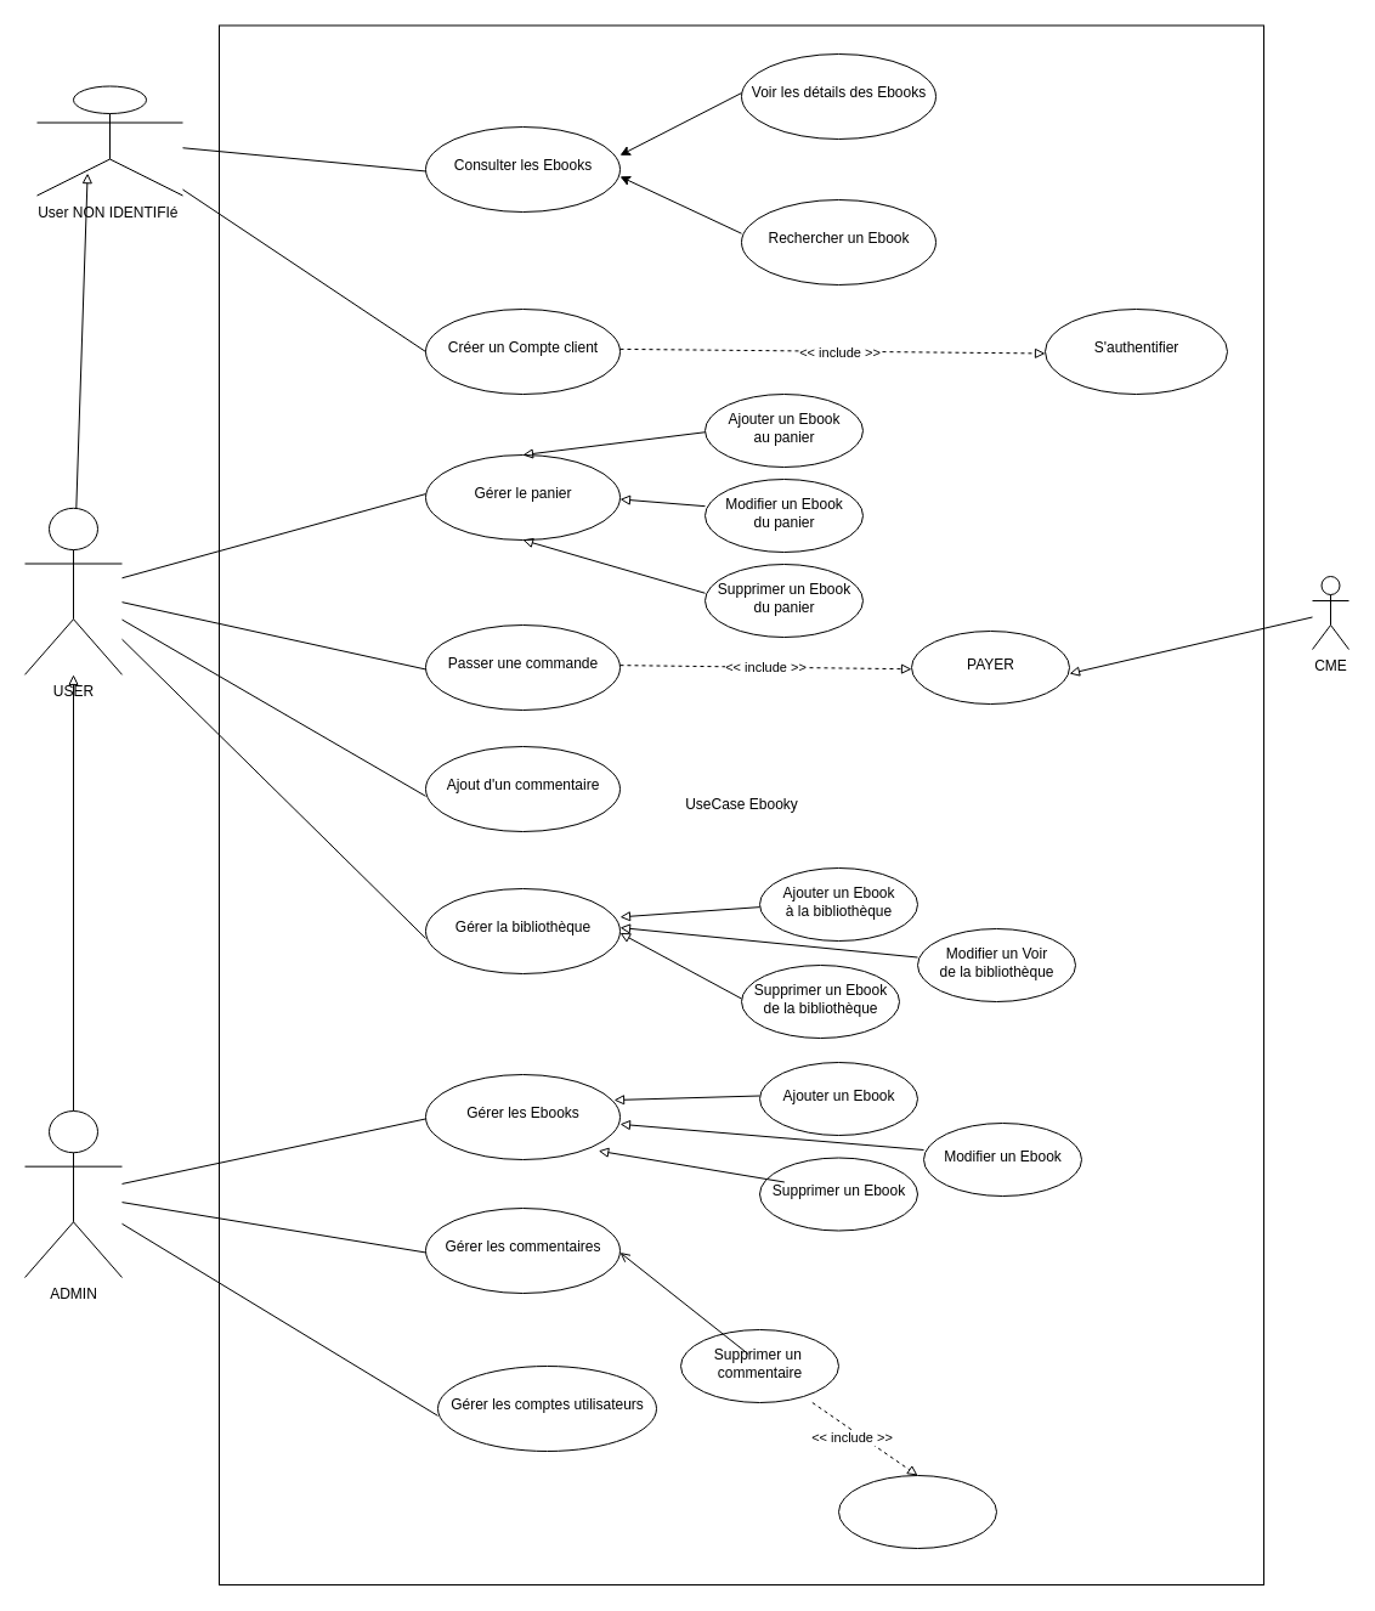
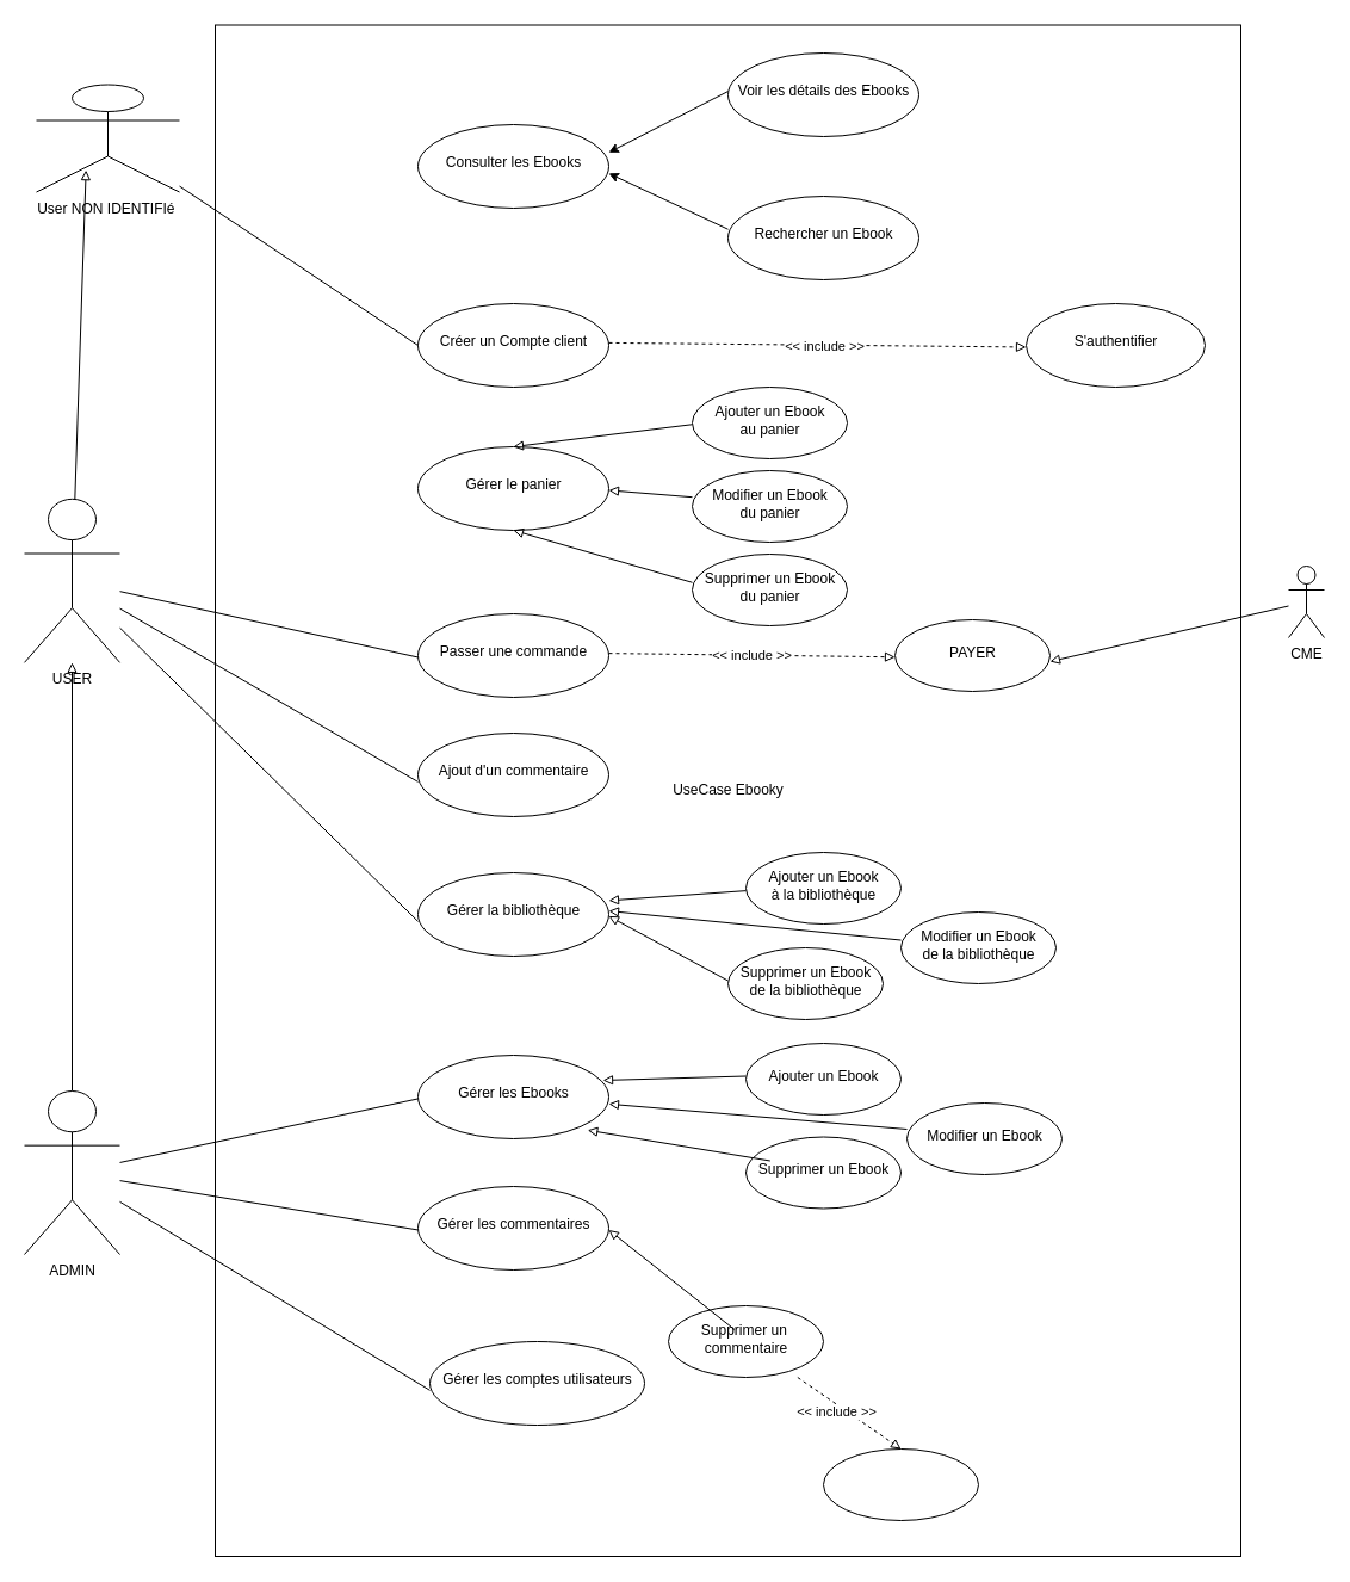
  <mxCell id="0" />
  <mxCell id="1" parent="0" />
  <mxCell id="2" value="UseCase Ebooky" style="html=1;" vertex="1" parent="1"><mxGeometry x="180" y="20.5" width="860" height="1283.5" as="geometry" /></mxCell>
  <mxCell id="3" style="edgeStyle=none;html=1;entryX=0;entryY=0.75;entryDx=0;entryDy=0;startArrow=none;startFill=0;endArrow=none;endFill=0;" edge="1" parent="1" source="7" target="50"><mxGeometry relative="1" as="geometry" /></mxCell>
  <mxCell id="4" style="edgeStyle=none;html=1;entryX=0;entryY=0.75;entryDx=0;entryDy=0;startArrow=none;startFill=0;endArrow=none;endFill=0;" edge="1" parent="1" source="7" target="52"><mxGeometry relative="1" as="geometry" /></mxCell>
  <mxCell id="5" style="edgeStyle=none;html=1;entryX=0;entryY=1;entryDx=0;entryDy=0;startArrow=none;startFill=0;endArrow=none;endFill=0;" edge="1" parent="1" source="7" target="54"><mxGeometry relative="1" as="geometry" /></mxCell>
  <mxCell id="6" style="edgeStyle=none;html=1;startArrow=none;startFill=0;endArrow=block;endFill=0;" edge="1" parent="1" source="7" target="48"><mxGeometry relative="1" as="geometry" /></mxCell>
  <mxCell id="7" value="ADMIN" style="shape=umlActor;verticalLabelPosition=bottom;verticalAlign=top;html=1;" vertex="1" parent="1"><mxGeometry x="20" y="914" width="80" height="137" as="geometry" /></mxCell>
  <mxCell id="8" value="" style="shape=ellipse;container=1;horizontal=1;horizontalStack=0;resizeParent=1;resizeParentMax=0;resizeLast=0;html=1;dashed=0;collapsible=0;" vertex="1" parent="1"><mxGeometry x="350" y="104" width="160" height="70" as="geometry" /></mxCell>
  <mxCell id="9" value="Consulter les Ebooks" style="text;html=1;align=center;verticalAlign=middle;rotatable=0;fillColor=none;strokeColor=none;" vertex="1" parent="8"><mxGeometry y="23.333" width="160" height="17.5" as="geometry" /></mxCell>
  <mxCell id="10" value="" style="shape=ellipse;container=1;horizontal=1;horizontalStack=0;resizeParent=1;resizeParentMax=0;resizeLast=0;html=1;dashed=0;collapsible=0;" vertex="1" parent="1"><mxGeometry x="610" y="44" width="160" height="70" as="geometry" /></mxCell>
  <mxCell id="11" value="Voir les détails des Ebooks" style="text;html=1;align=center;verticalAlign=middle;rotatable=0;fillColor=none;strokeColor=none;" vertex="1" parent="10"><mxGeometry y="23.333" width="160" height="17.5" as="geometry" /></mxCell>
  <mxCell id="12" value="" style="shape=ellipse;container=1;horizontal=1;horizontalStack=0;resizeParent=1;resizeParentMax=0;resizeLast=0;html=1;dashed=0;collapsible=0;" vertex="1" parent="1"><mxGeometry x="610" y="164" width="160" height="70" as="geometry" /></mxCell>
  <mxCell id="13" value="Rechercher un Ebook" style="text;html=1;align=center;verticalAlign=middle;rotatable=0;fillColor=none;strokeColor=none;" vertex="1" parent="12"><mxGeometry y="23.333" width="160" height="17.5" as="geometry" /></mxCell>
  <mxCell id="14" value="" style="shape=ellipse;container=1;horizontal=1;horizontalStack=0;resizeParent=1;resizeParentMax=0;resizeLast=0;html=1;dashed=0;collapsible=0;" vertex="1" parent="1"><mxGeometry x="350" y="254" width="160" height="70" as="geometry" /></mxCell>
  <mxCell id="15" value="Créer un Compte client" style="text;html=1;align=center;verticalAlign=middle;rotatable=0;fillColor=none;strokeColor=none;" vertex="1" parent="14"><mxGeometry y="23.333" width="160" height="17.5" as="geometry" /></mxCell>
  <mxCell id="16" value="" style="shape=ellipse;container=1;horizontal=1;horizontalStack=0;resizeParent=1;resizeParentMax=0;resizeLast=0;html=1;dashed=0;collapsible=0;" vertex="1" parent="1"><mxGeometry x="350" y="374" width="160" height="70" as="geometry" /></mxCell>
  <mxCell id="17" value="Gérer le panier" style="text;html=1;align=center;verticalAlign=middle;rotatable=0;fillColor=none;strokeColor=none;" vertex="1" parent="16"><mxGeometry y="23.333" width="160" height="17.5" as="geometry" /></mxCell>
  <mxCell id="18" value="" style="shape=ellipse;container=1;horizontal=1;horizontalStack=0;resizeParent=1;resizeParentMax=0;resizeLast=0;html=1;dashed=0;collapsible=0;" vertex="1" parent="1"><mxGeometry x="350" y="731" width="160" height="70" as="geometry" /></mxCell>
  <mxCell id="19" value="Gérer la bibliothèque" style="text;html=1;align=center;verticalAlign=middle;rotatable=0;fillColor=none;strokeColor=none;" vertex="1" parent="18"><mxGeometry y="23.333" width="160" height="17.5" as="geometry" /></mxCell>
  <mxCell id="20" value="" style="shape=ellipse;container=1;horizontal=1;horizontalStack=0;resizeParent=1;resizeParentMax=0;resizeLast=0;html=1;dashed=0;collapsible=0;" vertex="1" parent="1"><mxGeometry x="625" y="714" width="130" height="60" as="geometry" /></mxCell>
  <mxCell id="21" value="Ajouter un Ebook &lt;br&gt;à la bibliothèque" style="text;html=1;align=center;verticalAlign=middle;rotatable=0;fillColor=none;strokeColor=none;" vertex="1" parent="20"><mxGeometry y="20.0" width="130" height="15" as="geometry" /></mxCell>
  <mxCell id="22" style="edgeStyle=none;html=1;entryX=1;entryY=0.5;entryDx=0;entryDy=0;startArrow=none;startFill=0;endArrow=block;endFill=0;" edge="1" parent="1" source="23" target="19"><mxGeometry relative="1" as="geometry" /></mxCell>
  <mxCell id="23" value="" style="shape=ellipse;container=1;horizontal=1;horizontalStack=0;resizeParent=1;resizeParentMax=0;resizeLast=0;html=1;dashed=0;collapsible=0;" vertex="1" parent="1"><mxGeometry x="755" y="764" width="130" height="60" as="geometry" /></mxCell>
- <mxCell id="24" value="Modifier un Voir &lt;br&gt;de la bibliothèque" style="text;html=1;align=center;verticalAlign=middle;rotatable=0;fillColor=none;strokeColor=none;" vertex="1" parent="23"><mxGeometry y="20.0" width="130" height="15" as="geometry" /></mxCell>
+ <mxCell id="24" value="Modifier un Ebook &lt;br&gt;de la bibliothèque" style="text;html=1;align=center;verticalAlign=middle;rotatable=0;fillColor=none;strokeColor=none;" vertex="1" parent="23"><mxGeometry y="20.0" width="130" height="15" as="geometry" /></mxCell>
  <mxCell id="25" value="" style="shape=ellipse;container=1;horizontal=1;horizontalStack=0;resizeParent=1;resizeParentMax=0;resizeLast=0;html=1;dashed=0;collapsible=0;" vertex="1" parent="1"><mxGeometry x="610" y="794" width="130" height="60" as="geometry" /></mxCell>
  <mxCell id="26" value="Supprimer un Ebook &lt;br&gt;de la bibliothèque" style="text;html=1;align=center;verticalAlign=middle;rotatable=0;fillColor=none;strokeColor=none;" vertex="1" parent="25"><mxGeometry y="20.0" width="130" height="15" as="geometry" /></mxCell>
  <mxCell id="27" value="" style="shape=ellipse;container=1;horizontal=1;horizontalStack=0;resizeParent=1;resizeParentMax=0;resizeLast=0;html=1;dashed=0;collapsible=0;" vertex="1" parent="1"><mxGeometry x="580" y="324" width="130" height="60" as="geometry" /></mxCell>
  <mxCell id="28" value="Ajouter un Ebook &lt;br&gt;au panier" style="text;html=1;align=center;verticalAlign=middle;rotatable=0;fillColor=none;strokeColor=none;" vertex="1" parent="27"><mxGeometry y="20.0" width="130" height="15" as="geometry" /></mxCell>
  <mxCell id="29" value="" style="shape=ellipse;container=1;horizontal=1;horizontalStack=0;resizeParent=1;resizeParentMax=0;resizeLast=0;html=1;dashed=0;collapsible=0;" vertex="1" parent="1"><mxGeometry x="580" y="394" width="130" height="60" as="geometry" /></mxCell>
  <mxCell id="30" value="Modifier un Ebook &lt;br&gt;du panier" style="text;html=1;align=center;verticalAlign=middle;rotatable=0;fillColor=none;strokeColor=none;" vertex="1" parent="29"><mxGeometry y="20.0" width="130" height="15" as="geometry" /></mxCell>
  <mxCell id="31" value="" style="shape=ellipse;container=1;horizontal=1;horizontalStack=0;resizeParent=1;resizeParentMax=0;resizeLast=0;html=1;dashed=0;collapsible=0;" vertex="1" parent="1"><mxGeometry x="580" y="464" width="130" height="60" as="geometry" /></mxCell>
  <mxCell id="32" value="Supprimer un Ebook &lt;br&gt;du panier" style="text;html=1;align=center;verticalAlign=middle;rotatable=0;fillColor=none;strokeColor=none;" vertex="1" parent="31"><mxGeometry y="20.0" width="130" height="15" as="geometry" /></mxCell>
  <mxCell id="33" value="" style="shape=ellipse;container=1;horizontal=1;horizontalStack=0;resizeParent=1;resizeParentMax=0;resizeLast=0;html=1;dashed=0;collapsible=0;" vertex="1" parent="1"><mxGeometry x="350" y="514" width="160" height="70" as="geometry" /></mxCell>
  <mxCell id="34" value="Passer une commande" style="text;html=1;align=center;verticalAlign=middle;rotatable=0;fillColor=none;strokeColor=none;" vertex="1" parent="33"><mxGeometry y="23.333" width="160" height="17.5" as="geometry" /></mxCell>
  <mxCell id="35" value="" style="shape=ellipse;container=1;horizontal=1;horizontalStack=0;resizeParent=1;resizeParentMax=0;resizeLast=0;html=1;dashed=0;collapsible=0;" vertex="1" parent="1"><mxGeometry x="860" y="254" width="150" height="70" as="geometry" /></mxCell>
  <mxCell id="36" value="S'authentifier" style="text;html=1;align=center;verticalAlign=middle;rotatable=0;fillColor=none;strokeColor=none;" vertex="1" parent="35"><mxGeometry y="23.333" width="150" height="17.5" as="geometry" /></mxCell>
  <mxCell id="37" value="" style="shape=ellipse;container=1;horizontal=1;horizontalStack=0;resizeParent=1;resizeParentMax=0;resizeLast=0;html=1;dashed=0;collapsible=0;" vertex="1" parent="1"><mxGeometry x="750" y="519" width="130" height="60" as="geometry" /></mxCell>
  <mxCell id="38" value="PAYER" style="text;html=1;align=center;verticalAlign=middle;rotatable=0;fillColor=none;strokeColor=none;" vertex="1" parent="37"><mxGeometry y="20.0" width="130" height="15" as="geometry" /></mxCell>
  <mxCell id="39" style="edgeStyle=none;html=1;entryX=1;entryY=1;entryDx=0;entryDy=0;startArrow=none;startFill=0;endArrow=block;endFill=0;" edge="1" parent="1" source="40" target="38"><mxGeometry relative="1" as="geometry" /></mxCell>
  <mxCell id="40" value="CME&lt;br&gt;" style="shape=umlActor;verticalLabelPosition=bottom;verticalAlign=top;html=1;" vertex="1" parent="1"><mxGeometry x="1080" y="474" width="30" height="60" as="geometry" /></mxCell>
  <mxCell id="41" value="" style="shape=ellipse;container=1;horizontal=1;horizontalStack=0;resizeParent=1;resizeParentMax=0;resizeLast=0;html=1;dashed=0;collapsible=0;" vertex="1" parent="1"><mxGeometry x="350" y="614" width="160" height="70" as="geometry" /></mxCell>
  <mxCell id="42" value="Ajout d'un commentaire" style="text;html=1;align=center;verticalAlign=middle;rotatable=0;fillColor=none;strokeColor=none;" vertex="1" parent="41"><mxGeometry y="23.333" width="160" height="17.5" as="geometry" /></mxCell>
- <mxCell id="43" style="edgeStyle=none;html=1;entryX=0;entryY=0.5;entryDx=0;entryDy=0;startArrow=none;startFill=0;endArrow=none;endFill=0;" edge="1" parent="1" source="48" target="17"><mxGeometry relative="1" as="geometry" /></mxCell>
  <mxCell id="44" style="edgeStyle=none;html=1;entryX=0;entryY=0.75;entryDx=0;entryDy=0;startArrow=none;startFill=0;endArrow=none;endFill=0;" edge="1" parent="1" source="48" target="34"><mxGeometry relative="1" as="geometry" /></mxCell>
  <mxCell id="45" style="edgeStyle=none;html=1;entryX=0;entryY=1;entryDx=0;entryDy=0;startArrow=none;startFill=0;endArrow=none;endFill=0;" edge="1" parent="1" source="48" target="42"><mxGeometry relative="1" as="geometry" /></mxCell>
  <mxCell id="46" style="edgeStyle=none;html=1;entryX=0;entryY=1;entryDx=0;entryDy=0;startArrow=none;startFill=0;endArrow=none;endFill=0;" edge="1" parent="1" source="48" target="19"><mxGeometry relative="1" as="geometry" /></mxCell>
  <mxCell id="47" style="edgeStyle=none;html=1;entryX=0.347;entryY=0.796;entryDx=0;entryDy=0;entryPerimeter=0;startArrow=none;startFill=0;endArrow=block;endFill=0;" edge="1" parent="1" source="48" target="82"><mxGeometry relative="1" as="geometry" /></mxCell>
  <mxCell id="48" value="USER" style="shape=umlActor;verticalLabelPosition=bottom;verticalAlign=top;html=1;" vertex="1" parent="1"><mxGeometry x="20" y="417.83" width="80" height="137" as="geometry" /></mxCell>
  <mxCell id="49" value="" style="shape=ellipse;container=1;horizontal=1;horizontalStack=0;resizeParent=1;resizeParentMax=0;resizeLast=0;html=1;dashed=0;collapsible=0;" vertex="1" parent="1"><mxGeometry x="350" y="884" width="160" height="70" as="geometry" /></mxCell>
  <mxCell id="50" value="Gérer les Ebooks" style="text;html=1;align=center;verticalAlign=middle;rotatable=0;fillColor=none;strokeColor=none;" vertex="1" parent="49"><mxGeometry y="23.333" width="160" height="17.5" as="geometry" /></mxCell>
  <mxCell id="51" value="" style="shape=ellipse;container=1;horizontal=1;horizontalStack=0;resizeParent=1;resizeParentMax=0;resizeLast=0;html=1;dashed=0;collapsible=0;" vertex="1" parent="1"><mxGeometry x="350" y="994" width="160" height="70" as="geometry" /></mxCell>
  <mxCell id="52" value="Gérer les commentaires" style="text;html=1;align=center;verticalAlign=middle;rotatable=0;fillColor=none;strokeColor=none;" vertex="1" parent="51"><mxGeometry y="23.333" width="160" height="17.5" as="geometry" /></mxCell>
  <mxCell id="53" value="" style="shape=ellipse;container=1;horizontal=1;horizontalStack=0;resizeParent=1;resizeParentMax=0;resizeLast=0;html=1;dashed=0;collapsible=0;" vertex="1" parent="1"><mxGeometry x="360" y="1124" width="180" height="70" as="geometry" /></mxCell>
  <mxCell id="54" value="Gérer les comptes utilisateurs" style="text;html=1;align=center;verticalAlign=middle;rotatable=0;fillColor=none;strokeColor=none;" vertex="1" parent="53"><mxGeometry y="23.333" width="180" height="17.5" as="geometry" /></mxCell>
  <mxCell id="55" style="edgeStyle=none;html=1;entryX=1;entryY=0;entryDx=0;entryDy=0;exitX=0;exitY=0.5;exitDx=0;exitDy=0;" edge="1" parent="1" source="11" target="9"><mxGeometry relative="1" as="geometry"><mxPoint x="670" y="85" as="sourcePoint" /></mxGeometry></mxCell>
  <mxCell id="56" style="edgeStyle=none;html=1;startArrow=none;startFill=0;exitX=0;exitY=0.25;exitDx=0;exitDy=0;entryX=1;entryY=1;entryDx=0;entryDy=0;" edge="1" parent="1" source="13" target="9"><mxGeometry relative="1" as="geometry"><mxPoint x="510" y="155" as="targetPoint" /></mxGeometry></mxCell>
  <mxCell id="57" style="edgeStyle=none;html=1;entryX=0;entryY=0.75;entryDx=0;entryDy=0;startArrow=none;startFill=0;dashed=1;endArrow=block;endFill=0;" edge="1" parent="1" source="15" target="36"><mxGeometry relative="1" as="geometry" /></mxCell>
  <mxCell id="58" value="&amp;lt;&amp;lt; include &amp;gt;&amp;gt;" style="edgeLabel;html=1;align=center;verticalAlign=middle;resizable=0;points=[];" vertex="1" connectable="0" parent="57"><mxGeometry x="0.026" y="-1" relative="1" as="geometry"><mxPoint x="1" as="offset" /></mxGeometry></mxCell>
  <mxCell id="59" style="edgeStyle=none;html=1;startArrow=none;startFill=0;endArrow=block;endFill=0;exitX=0;exitY=0.75;exitDx=0;exitDy=0;entryX=0.5;entryY=0;entryDx=0;entryDy=0;" edge="1" parent="1" source="28" target="16"><mxGeometry relative="1" as="geometry"><mxPoint x="510" y="374" as="targetPoint" /></mxGeometry></mxCell>
  <mxCell id="60" style="edgeStyle=none;html=1;entryX=1;entryY=0.75;entryDx=0;entryDy=0;startArrow=none;startFill=0;endArrow=block;endFill=0;" edge="1" parent="1" source="30" target="17"><mxGeometry relative="1" as="geometry" /></mxCell>
  <mxCell id="61" style="edgeStyle=none;html=1;entryX=0.5;entryY=1;entryDx=0;entryDy=0;startArrow=none;startFill=0;endArrow=block;endFill=0;exitX=0;exitY=0.25;exitDx=0;exitDy=0;" edge="1" parent="1" source="32" target="16"><mxGeometry relative="1" as="geometry" /></mxCell>
  <mxCell id="62" value="&amp;lt;&amp;lt; include &amp;gt;&amp;gt;" style="edgeStyle=none;html=1;entryX=0;entryY=0.75;entryDx=0;entryDy=0;startArrow=none;startFill=0;endArrow=block;endFill=0;dashed=1;" edge="1" parent="1" source="34" target="38"><mxGeometry relative="1" as="geometry" /></mxCell>
  <mxCell id="63" style="edgeStyle=none;html=1;entryX=1;entryY=0;entryDx=0;entryDy=0;startArrow=none;startFill=0;endArrow=block;endFill=0;" edge="1" parent="1" source="21" target="19"><mxGeometry relative="1" as="geometry" /></mxCell>
  <mxCell id="64" style="edgeStyle=none;html=1;exitX=0;exitY=0.5;exitDx=0;exitDy=0;startArrow=none;startFill=0;endArrow=block;endFill=0;entryX=1;entryY=0.75;entryDx=0;entryDy=0;" edge="1" parent="1" source="26" target="19"><mxGeometry relative="1" as="geometry"><mxPoint x="510" y="774" as="targetPoint" /></mxGeometry></mxCell>
  <mxCell id="65" style="edgeStyle=none;html=1;entryX=0.5;entryY=0;entryDx=0;entryDy=0;startArrow=none;startFill=0;endArrow=block;endFill=0;dashed=1;" edge="1" parent="1" source="67" target="69"><mxGeometry relative="1" as="geometry" /></mxCell>
  <mxCell id="66" value="&amp;lt;&amp;lt; include &amp;gt;&amp;gt;" style="edgeLabel;html=1;align=center;verticalAlign=middle;resizable=0;points=[];" vertex="1" connectable="0" parent="65"><mxGeometry x="-0.199" y="-4" relative="1" as="geometry"><mxPoint y="1" as="offset" /></mxGeometry></mxCell>
  <mxCell id="67" value="" style="shape=ellipse;container=1;horizontal=1;horizontalStack=0;resizeParent=1;resizeParentMax=0;resizeLast=0;html=1;dashed=0;collapsible=0;" vertex="1" parent="1"><mxGeometry x="560" y="1094" width="130" height="60" as="geometry" /></mxCell>
  <mxCell id="68" value="Supprimer un&amp;nbsp;&lt;br&gt;commentaire" style="text;html=1;align=center;verticalAlign=middle;rotatable=0;fillColor=none;strokeColor=none;" vertex="1" parent="67"><mxGeometry y="20.0" width="130" height="15" as="geometry" /></mxCell>
  <mxCell id="69" value="" style="shape=ellipse;container=1;horizontal=1;horizontalStack=0;resizeParent=1;resizeParentMax=0;resizeLast=0;html=1;dashed=0;collapsible=0;" vertex="1" parent="1"><mxGeometry x="690" y="1214" width="130" height="60" as="geometry" /></mxCell>
- <mxCell id="70" style="edgeStyle=none;html=1;entryX=1;entryY=0.75;entryDx=0;entryDy=0;startArrow=none;startFill=0;endArrow=open;endFill=0;" edge="1" parent="1" source="68" target="52"><mxGeometry relative="1" as="geometry" /></mxCell>
+ <mxCell id="70" style="edgeStyle=none;html=1;entryX=1;entryY=0.75;entryDx=0;entryDy=0;startArrow=none;startFill=0;endArrow=block;endFill=0;" edge="1" parent="1" source="68" target="52"><mxGeometry relative="1" as="geometry" /></mxCell>
  <mxCell id="71" value="" style="shape=ellipse;container=1;horizontal=1;horizontalStack=0;resizeParent=1;resizeParentMax=0;resizeLast=0;html=1;dashed=0;collapsible=0;" vertex="1" parent="1"><mxGeometry x="625" y="874" width="130" height="60" as="geometry" /></mxCell>
  <mxCell id="72" value="Ajouter un Ebook" style="text;html=1;align=center;verticalAlign=middle;rotatable=0;fillColor=none;strokeColor=none;" vertex="1" parent="71"><mxGeometry y="20.0" width="130" height="15" as="geometry" /></mxCell>
  <mxCell id="73" value="" style="shape=ellipse;container=1;horizontal=1;horizontalStack=0;resizeParent=1;resizeParentMax=0;resizeLast=0;html=1;dashed=0;collapsible=0;" vertex="1" parent="1"><mxGeometry x="760" y="924" width="130" height="60" as="geometry" /></mxCell>
  <mxCell id="74" value="Modifier un Ebook" style="text;html=1;align=center;verticalAlign=middle;rotatable=0;fillColor=none;strokeColor=none;" vertex="1" parent="73"><mxGeometry y="20.0" width="130" height="15" as="geometry" /></mxCell>
  <mxCell id="75" value="" style="shape=ellipse;container=1;horizontal=1;horizontalStack=0;resizeParent=1;resizeParentMax=0;resizeLast=0;html=1;dashed=0;collapsible=0;" vertex="1" parent="1"><mxGeometry x="625" y="952.5" width="130" height="60" as="geometry" /></mxCell>
  <mxCell id="76" value="Supprimer un Ebook" style="text;html=1;align=center;verticalAlign=middle;rotatable=0;fillColor=none;strokeColor=none;" vertex="1" parent="75"><mxGeometry y="20.0" width="130" height="15" as="geometry" /></mxCell>
  <mxCell id="77" style="edgeStyle=none;html=1;entryX=1;entryY=1;entryDx=0;entryDy=0;startArrow=none;startFill=0;endArrow=block;endFill=0;" edge="1" parent="1" source="74" target="50"><mxGeometry relative="1" as="geometry" /></mxCell>
  <mxCell id="78" style="edgeStyle=none;html=1;exitX=0;exitY=0.5;exitDx=0;exitDy=0;entryX=0.969;entryY=0.3;entryDx=0;entryDy=0;entryPerimeter=0;startArrow=none;startFill=0;endArrow=block;endFill=0;" edge="1" parent="1" source="72" target="49"><mxGeometry relative="1" as="geometry" /></mxCell>
  <mxCell id="79" style="edgeStyle=none;html=1;entryX=0.889;entryY=0.897;entryDx=0;entryDy=0;entryPerimeter=0;startArrow=none;startFill=0;endArrow=block;endFill=0;" edge="1" parent="1" source="76" target="49"><mxGeometry relative="1" as="geometry" /></mxCell>
- <mxCell id="80" style="edgeStyle=none;html=1;entryX=0;entryY=0.75;entryDx=0;entryDy=0;startArrow=none;startFill=0;endArrow=none;endFill=0;" edge="1" parent="1" source="82" target="9"><mxGeometry relative="1" as="geometry" /></mxCell>
  <mxCell id="81" style="edgeStyle=none;html=1;entryX=0;entryY=0.5;entryDx=0;entryDy=0;startArrow=none;startFill=0;endArrow=none;endFill=0;" edge="1" parent="1" source="82" target="14"><mxGeometry relative="1" as="geometry" /></mxCell>
  <mxCell id="82" value="User NON IDENTIFIé&amp;nbsp;" style="shape=umlActor;verticalLabelPosition=bottom;verticalAlign=top;html=1;" vertex="1" parent="1"><mxGeometry x="30" y="70.5" width="120" height="90" as="geometry" /></mxCell>
